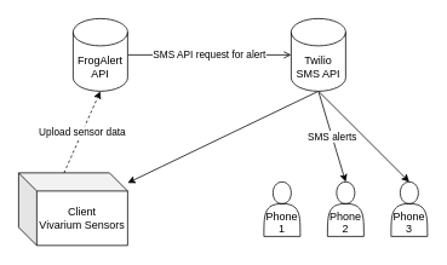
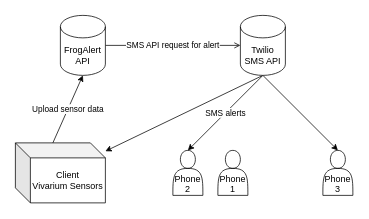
  <mxCell id="0" />
  <mxCell id="1" parent="0" />
  <mxCell id="2" value="&lt;br&gt;&lt;br&gt;Phone 1" style="shape=actor;whiteSpace=wrap;html=1;" vertex="1" parent="1"><mxGeometry x="290" y="200" width="40" height="60" as="geometry" /></mxCell>
- <mxCell id="3" value="&lt;br&gt;&lt;br&gt;Phone&lt;br&gt;2" style="shape=actor;whiteSpace=wrap;html=1;" vertex="1" parent="1"><mxGeometry x="360" y="200" width="40" height="60" as="geometry" /></mxCell>
+ <mxCell id="3" value="&lt;br&gt;&lt;br&gt;Phone&lt;br&gt;2" style="shape=actor;whiteSpace=wrap;html=1;" vertex="1" parent="1"><mxGeometry x="230" y="200" width="40" height="60" as="geometry" /></mxCell>
  <mxCell id="4" value="&lt;br&gt;&lt;br&gt;Phone&lt;br&gt;3" style="shape=actor;whiteSpace=wrap;html=1;" vertex="1" parent="1"><mxGeometry x="430" y="200" width="40" height="60" as="geometry" /></mxCell>
- <mxCell id="5" value="Upload sensor data" style="rounded=0;orthogonalLoop=1;jettySize=auto;html=1;exitX=0;exitY=0;exitDx=50;exitDy=0;exitPerimeter=0;entryX=0.5;entryY=1;entryDx=0;entryDy=0;entryPerimeter=0;dashed=1;" edge="1" parent="1" source="6" target="8"><mxGeometry relative="1" as="geometry" /></mxCell>
+ <mxCell id="5" value="Upload sensor data" style="rounded=0;orthogonalLoop=1;jettySize=auto;html=1;exitX=0;exitY=0;exitDx=50;exitDy=0;exitPerimeter=0;entryX=0.5;entryY=1;entryDx=0;entryDy=0;entryPerimeter=0;" edge="1" parent="1" source="6" target="8"><mxGeometry relative="1" as="geometry" /></mxCell>
  <mxCell id="6" value="Client&lt;br&gt;Vivarium Sensors" style="shape=cube;whiteSpace=wrap;html=1;boundedLbl=1;backgroundOutline=1;darkOpacity=0.05;darkOpacity2=0.1;" vertex="1" parent="1"><mxGeometry x="20" y="190" width="120" height="80" as="geometry" /></mxCell>
  <mxCell id="7" value="SMS API request for alert" style="edgeStyle=none;rounded=0;orthogonalLoop=1;jettySize=auto;html=1;exitX=1;exitY=0.5;exitDx=0;exitDy=0;exitPerimeter=0;entryX=0;entryY=0.5;entryDx=0;entryDy=0;entryPerimeter=0;endArrow=open;" edge="1" parent="1" source="8" target="12"><mxGeometry relative="1" as="geometry" /></mxCell>
  <mxCell id="8" value="FrogAlert API" style="shape=cylinder3;whiteSpace=wrap;html=1;boundedLbl=1;backgroundOutline=1;size=15;" vertex="1" parent="1"><mxGeometry x="80" y="20" width="60" height="80" as="geometry" /></mxCell>
  <mxCell id="9" value="SMS alerts" style="edgeStyle=none;rounded=0;orthogonalLoop=1;jettySize=auto;html=1;exitX=0.5;exitY=1;exitDx=0;exitDy=0;exitPerimeter=0;entryX=0.5;entryY=0;entryDx=0;entryDy=0;" edge="1" parent="1" source="12" target="3"><mxGeometry relative="1" as="geometry" /></mxCell>
  <mxCell id="10" style="edgeStyle=none;rounded=0;orthogonalLoop=1;jettySize=auto;html=1;exitX=0.5;exitY=1;exitDx=0;exitDy=0;exitPerimeter=0;" edge="1" parent="1" source="12" target="6"><mxGeometry relative="1" as="geometry" /></mxCell>
  <mxCell id="11" style="edgeStyle=none;rounded=0;orthogonalLoop=1;jettySize=auto;html=1;exitX=0.5;exitY=1;exitDx=0;exitDy=0;exitPerimeter=0;entryX=0.5;entryY=0;entryDx=0;entryDy=0;" edge="1" parent="1" source="12" target="4"><mxGeometry relative="1" as="geometry" /></mxCell>
  <mxCell id="12" value="Twilio SMS API" style="shape=cylinder3;whiteSpace=wrap;html=1;boundedLbl=1;backgroundOutline=1;size=15;" vertex="1" parent="1"><mxGeometry x="320" y="20" width="60" height="80" as="geometry" /></mxCell>
